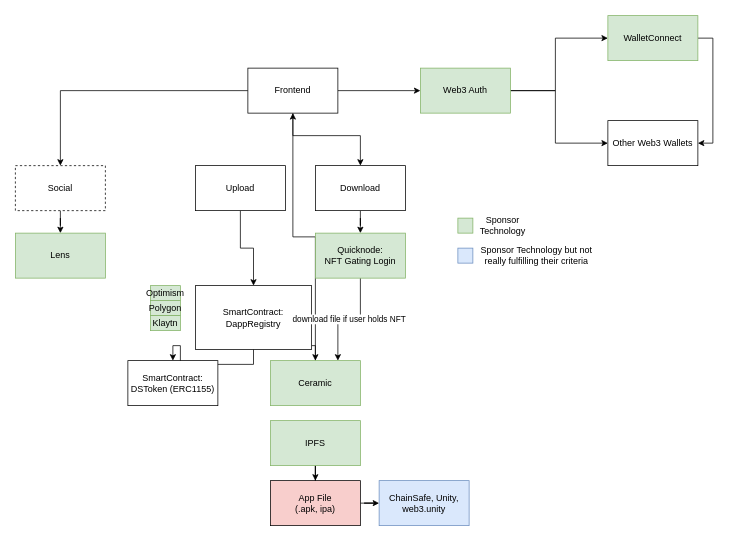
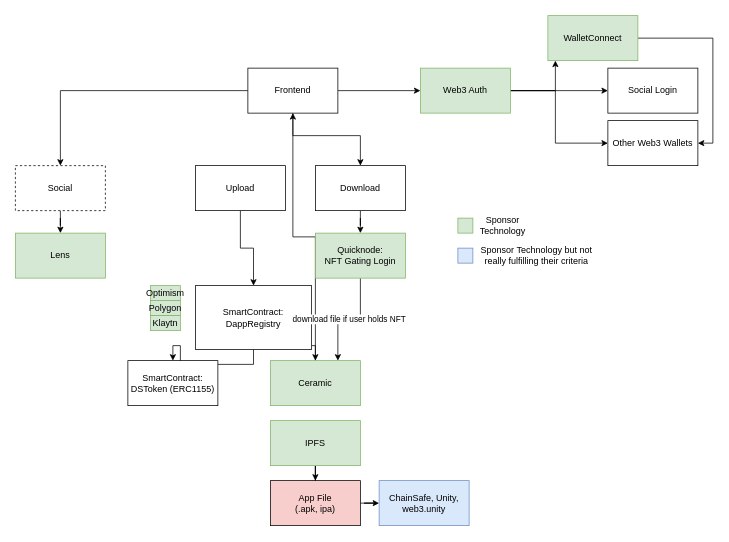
  <mxCell id="0" />
  <mxCell id="1" parent="0" />
  <mxCell id="2" style="edgeStyle=orthogonalEdgeStyle;rounded=0;orthogonalLoop=1;jettySize=auto;html=1;" parent="1" source="5" target="22" edge="1"><mxGeometry relative="1" as="geometry" /></mxCell>
  <mxCell id="3" style="edgeStyle=orthogonalEdgeStyle;rounded=0;orthogonalLoop=1;jettySize=auto;html=1;entryX=0.5;entryY=0;entryDx=0;entryDy=0;" parent="1" source="5" target="29" edge="1"><mxGeometry relative="1" as="geometry"><Array as="points"><mxPoint x="390" y="180" /><mxPoint x="480" y="180" /></Array></mxGeometry></mxCell>
  <mxCell id="4" style="edgeStyle=orthogonalEdgeStyle;rounded=0;orthogonalLoop=1;jettySize=auto;html=1;entryX=0.5;entryY=0;entryDx=0;entryDy=0;" parent="1" source="5" target="33" edge="1"><mxGeometry relative="1" as="geometry"><mxPoint x="180" y="210" as="targetPoint" /><Array as="points"><mxPoint x="80" y="120" /></Array></mxGeometry></mxCell>
  <mxCell id="5" value="Frontend" style="rounded=0;whiteSpace=wrap;html=1;" parent="1" vertex="1"><mxGeometry x="330" y="90" width="120" height="60" as="geometry" /></mxCell>
  <mxCell id="6" style="edgeStyle=orthogonalEdgeStyle;rounded=0;orthogonalLoop=1;jettySize=auto;html=1;entryX=1;entryY=0.5;entryDx=0;entryDy=0;" parent="1" source="7" target="24" edge="1"><mxGeometry relative="1" as="geometry"><Array as="points"><mxPoint x="950" y="50" /><mxPoint x="950" y="190" /></Array></mxGeometry></mxCell>
- <mxCell id="7" value="WalletConnect" style="rounded=0;whiteSpace=wrap;html=1;fillColor=#d5e8d4;strokeColor=#82b366;" parent="1" vertex="1"><mxGeometry x="810" y="20" width="120" height="60" as="geometry" /></mxCell>
+ <mxCell id="7" value="WalletConnect" style="rounded=0;whiteSpace=wrap;html=1;fillColor=#d5e8d4;strokeColor=#82b366;" parent="1" vertex="1"><mxGeometry x="730" y="20" width="120" height="60" as="geometry" /></mxCell>
  <mxCell id="8" style="edgeStyle=orthogonalEdgeStyle;rounded=0;orthogonalLoop=1;jettySize=auto;html=1;entryX=0.5;entryY=0;entryDx=0;entryDy=0;" parent="1" source="10" target="11" edge="1"><mxGeometry relative="1" as="geometry" /></mxCell>
  <mxCell id="9" style="edgeStyle=orthogonalEdgeStyle;rounded=0;orthogonalLoop=1;jettySize=auto;html=1;entryX=0.5;entryY=0;entryDx=0;entryDy=0;" parent="1" source="10" target="17" edge="1"><mxGeometry relative="1" as="geometry"><Array as="points"><mxPoint x="320" y="460" /><mxPoint x="420" y="460" /></Array></mxGeometry></mxCell>
  <mxCell id="10" value="SmartContract:&lt;br&gt;DappRegistry" style="rounded=0;whiteSpace=wrap;html=1;" parent="1" vertex="1"><mxGeometry x="260" y="380" width="155" height="85" as="geometry" /></mxCell>
  <mxCell id="11" value="SmartContract:&lt;br&gt;DSToken (ERC1155)" style="rounded=0;whiteSpace=wrap;html=1;" parent="1" vertex="1"><mxGeometry x="170" y="480" width="120" height="60" as="geometry" /></mxCell>
  <mxCell id="12" style="edgeStyle=orthogonalEdgeStyle;rounded=0;orthogonalLoop=1;jettySize=auto;html=1;" parent="1" source="13" target="25" edge="1"><mxGeometry relative="1" as="geometry" /></mxCell>
  <mxCell id="13" value="App File&lt;br&gt;(.apk, ipa)" style="rounded=0;whiteSpace=wrap;html=1;fillColor=#f8cecc;" parent="1" vertex="1"><mxGeometry x="360" y="640" width="120" height="60" as="geometry" /></mxCell>
  <mxCell id="14" style="edgeStyle=orthogonalEdgeStyle;rounded=0;orthogonalLoop=1;jettySize=auto;html=1;" parent="1" source="15" target="13" edge="1"><mxGeometry relative="1" as="geometry" /></mxCell>
  <mxCell id="15" value="IPFS" style="rounded=0;whiteSpace=wrap;html=1;fillColor=#d5e8d4;strokeColor=#82b366;" parent="1" vertex="1"><mxGeometry x="360" y="560" width="120" height="60" as="geometry" /></mxCell>
  <mxCell id="16" style="edgeStyle=orthogonalEdgeStyle;rounded=0;orthogonalLoop=1;jettySize=auto;html=1;" parent="1" source="17" target="5" edge="1"><mxGeometry relative="1" as="geometry" /></mxCell>
  <mxCell id="17" value="Ceramic" style="rounded=0;whiteSpace=wrap;html=1;fillColor=#d5e8d4;strokeColor=#82b366;" parent="1" vertex="1"><mxGeometry x="360" y="480" width="120" height="60" as="geometry" /></mxCell>
  <mxCell id="18" value="Polygon" style="text;html=1;strokeColor=#82b366;fillColor=#d5e8d4;align=center;verticalAlign=middle;whiteSpace=wrap;rounded=0;" parent="1" vertex="1"><mxGeometry x="200" y="400" width="40" height="20" as="geometry" /></mxCell>
  <mxCell id="19" style="edgeStyle=orthogonalEdgeStyle;rounded=0;orthogonalLoop=1;jettySize=auto;html=1;" parent="1" target="7" edge="1"><mxGeometry relative="1" as="geometry"><mxPoint x="680" y="120" as="sourcePoint" /><Array as="points"><mxPoint x="740" y="120" /><mxPoint x="740" y="50" /></Array></mxGeometry></mxCell>
+ <mxCell id="20" style="edgeStyle=orthogonalEdgeStyle;rounded=0;orthogonalLoop=1;jettySize=auto;html=1;" parent="1" source="22" target="23" edge="1"><mxGeometry relative="1" as="geometry" /></mxCell>
  <mxCell id="21" style="edgeStyle=orthogonalEdgeStyle;rounded=0;orthogonalLoop=1;jettySize=auto;html=1;entryX=0;entryY=0.5;entryDx=0;entryDy=0;" parent="1" source="22" target="24" edge="1"><mxGeometry relative="1" as="geometry"><Array as="points"><mxPoint x="740" y="120" /><mxPoint x="740" y="190" /></Array></mxGeometry></mxCell>
  <mxCell id="22" value="Web3 Auth" style="rounded=0;whiteSpace=wrap;html=1;fillColor=#d5e8d4;strokeColor=#82b366;" parent="1" vertex="1"><mxGeometry x="560" y="90" width="120" height="60" as="geometry" /></mxCell>
+ <mxCell id="23" value="Social Login" style="rounded=0;whiteSpace=wrap;html=1;" parent="1" vertex="1"><mxGeometry x="810" y="90" width="120" height="60" as="geometry" /></mxCell>
  <mxCell id="24" value="Other Web3 Wallets" style="rounded=0;whiteSpace=wrap;html=1;" parent="1" vertex="1"><mxGeometry x="810" y="160" width="120" height="60" as="geometry" /></mxCell>
  <mxCell id="25" value="ChainSafe, Unity, web3.unity" style="rounded=0;whiteSpace=wrap;html=1;fillColor=#dae8fc;strokeColor=#6c8ebf;" parent="1" vertex="1"><mxGeometry x="505" y="640" width="120" height="60" as="geometry" /></mxCell>
  <mxCell id="26" style="edgeStyle=orthogonalEdgeStyle;rounded=0;orthogonalLoop=1;jettySize=auto;html=1;entryX=0.5;entryY=0;entryDx=0;entryDy=0;" parent="1" source="27" target="10" edge="1"><mxGeometry relative="1" as="geometry" /></mxCell>
  <mxCell id="27" value="Upload" style="rounded=0;whiteSpace=wrap;html=1;" parent="1" vertex="1"><mxGeometry x="260" y="220" width="120" height="60" as="geometry" /></mxCell>
  <mxCell id="28" style="edgeStyle=orthogonalEdgeStyle;rounded=0;orthogonalLoop=1;jettySize=auto;html=1;entryX=0.5;entryY=0;entryDx=0;entryDy=0;" parent="1" source="29" target="31" edge="1"><mxGeometry relative="1" as="geometry" /></mxCell>
  <mxCell id="29" value="Download" style="rounded=0;whiteSpace=wrap;html=1;" parent="1" vertex="1"><mxGeometry x="420" y="220" width="120" height="60" as="geometry" /></mxCell>
  <mxCell id="30" value="download file if user holds NFT" style="edgeStyle=orthogonalEdgeStyle;rounded=0;orthogonalLoop=1;jettySize=auto;html=1;entryX=0.75;entryY=0;entryDx=0;entryDy=0;" parent="1" source="31" target="17" edge="1"><mxGeometry relative="1" as="geometry" /></mxCell>
  <mxCell id="31" value="Quicknode:&lt;br&gt;NFT Gating Login" style="rounded=0;whiteSpace=wrap;html=1;fillColor=#d5e8d4;strokeColor=#82b366;" parent="1" vertex="1"><mxGeometry x="420" y="310" width="120" height="60" as="geometry" /></mxCell>
  <mxCell id="32" value="" style="edgeStyle=orthogonalEdgeStyle;rounded=0;orthogonalLoop=1;jettySize=auto;html=1;" parent="1" source="33" target="34" edge="1"><mxGeometry relative="1" as="geometry" /></mxCell>
  <mxCell id="33" value="Social" style="rounded=0;whiteSpace=wrap;html=1;dashed=1;" parent="1" vertex="1"><mxGeometry x="20" y="220" width="120" height="60" as="geometry" /></mxCell>
  <mxCell id="34" value="Lens" style="rounded=0;whiteSpace=wrap;html=1;fillColor=#d5e8d4;strokeColor=#82b366;" parent="1" vertex="1"><mxGeometry x="20" y="310" width="120" height="60" as="geometry" /></mxCell>
  <mxCell id="35" value="" style="rounded=0;whiteSpace=wrap;html=1;fillColor=#d5e8d4;strokeColor=#82b366;" parent="1" vertex="1"><mxGeometry x="610" y="290" width="20" height="20" as="geometry" /></mxCell>
  <mxCell id="36" value="Sponsor Technology" style="text;html=1;strokeColor=none;fillColor=none;align=center;verticalAlign=middle;whiteSpace=wrap;rounded=0;" parent="1" vertex="1"><mxGeometry x="650" y="290" width="40" height="20" as="geometry" /></mxCell>
  <mxCell id="37" value="" style="rounded=0;whiteSpace=wrap;html=1;fillColor=#dae8fc;strokeColor=#6c8ebf;" parent="1" vertex="1"><mxGeometry x="610" y="330" width="20" height="20" as="geometry" /></mxCell>
  <mxCell id="38" value="Sponsor Technology but not really fulfilling their criteria" style="text;html=1;strokeColor=none;fillColor=none;align=center;verticalAlign=middle;whiteSpace=wrap;rounded=0;" parent="1" vertex="1"><mxGeometry x="630" y="330" width="170" height="20" as="geometry" /></mxCell>
  <mxCell id="39" value="Klaytn" style="text;html=1;strokeColor=#82b366;fillColor=#d5e8d4;align=center;verticalAlign=middle;whiteSpace=wrap;rounded=0;" vertex="1" parent="1"><mxGeometry x="200" y="420" width="40" height="20" as="geometry" /></mxCell>
  <mxCell id="40" value="Optimism" style="text;html=1;strokeColor=#82b366;fillColor=#d5e8d4;align=center;verticalAlign=middle;whiteSpace=wrap;rounded=0;" vertex="1" parent="1"><mxGeometry x="200" y="380" width="40" height="20" as="geometry" /></mxCell>
